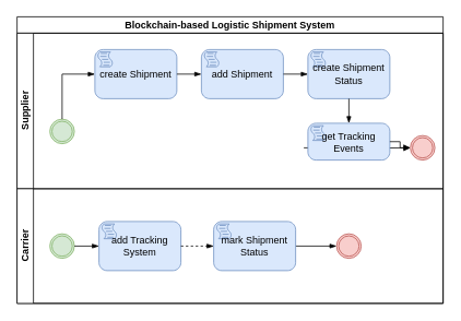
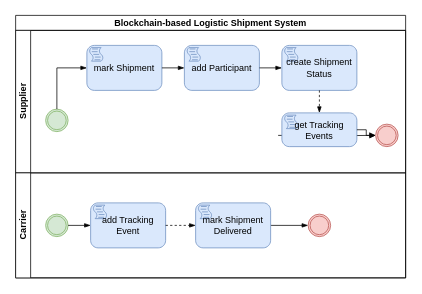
  <mxCell id="0" />
  <mxCell id="1" parent="0" />
  <mxCell id="2" value="Blockchain-based Logistic Shipment System" style="swimlane;html=1;childLayout=stackLayout;resizeParent=1;resizeParentMax=0;horizontal=1;startSize=20;horizontalStack=0;whiteSpace=wrap;" parent="1" vertex="1"><mxGeometry x="20" y="20" width="520" height="350" as="geometry" /></mxCell>
  <mxCell id="3" value="Supplier" style="swimlane;html=1;startSize=20;horizontal=0;" parent="2" vertex="1"><mxGeometry y="20" width="520" height="190" as="geometry" /></mxCell>
- <mxCell id="4" value="add Shipment" style="points=[[0.25,0,0],[0.5,0,0],[0.75,0,0],[1,0.25,0],[1,0.5,0],[1,0.75,0],[0.75,1,0],[0.5,1,0],[0.25,1,0],[0,0.75,0],[0,0.5,0],[0,0.25,0]];shape=mxgraph.bpmn.task;whiteSpace=wrap;rectStyle=rounded;size=10;html=1;container=1;expand=0;collapsible=0;taskMarker=script;fillColor=#dae8fc;strokeColor=#6c8ebf;" parent="3" vertex="1"><mxGeometry x="225" y="20" width="100" height="60" as="geometry" /></mxCell>
- <mxCell id="5" value="create Shipment" style="points=[[0.25,0,0],[0.5,0,0],[0.75,0,0],[1,0.25,0],[1,0.5,0],[1,0.75,0],[0.75,1,0],[0.5,1,0],[0.25,1,0],[0,0.75,0],[0,0.5,0],[0,0.25,0]];shape=mxgraph.bpmn.task;whiteSpace=wrap;rectStyle=rounded;size=10;html=1;container=1;expand=0;collapsible=0;taskMarker=script;fillColor=#dae8fc;strokeColor=#6c8ebf;" parent="3" vertex="1"><mxGeometry x="95" y="20" width="100" height="60" as="geometry" /></mxCell>
+ <mxCell id="4" value="add Participant" style="points=[[0.25,0,0],[0.5,0,0],[0.75,0,0],[1,0.25,0],[1,0.5,0],[1,0.75,0],[0.75,1,0],[0.5,1,0],[0.25,1,0],[0,0.75,0],[0,0.5,0],[0,0.25,0]];shape=mxgraph.bpmn.task;whiteSpace=wrap;rectStyle=rounded;size=10;html=1;container=1;expand=0;collapsible=0;taskMarker=script;fillColor=#dae8fc;strokeColor=#6c8ebf;" parent="3" vertex="1"><mxGeometry x="225" y="20" width="100" height="60" as="geometry" /></mxCell>
+ <mxCell id="5" value="mark Shipment" style="points=[[0.25,0,0],[0.5,0,0],[0.75,0,0],[1,0.25,0],[1,0.5,0],[1,0.75,0],[0.75,1,0],[0.5,1,0],[0.25,1,0],[0,0.75,0],[0,0.5,0],[0,0.25,0]];shape=mxgraph.bpmn.task;whiteSpace=wrap;rectStyle=rounded;size=10;html=1;container=1;expand=0;collapsible=0;taskMarker=script;fillColor=#dae8fc;strokeColor=#6c8ebf;" parent="3" vertex="1"><mxGeometry x="95" y="20" width="100" height="60" as="geometry" /></mxCell>
  <mxCell id="6" value="create Shipment Status" style="points=[[0.25,0,0],[0.5,0,0],[0.75,0,0],[1,0.25,0],[1,0.5,0],[1,0.75,0],[0.75,1,0],[0.5,1,0],[0.25,1,0],[0,0.75,0],[0,0.5,0],[0,0.25,0]];shape=mxgraph.bpmn.task;whiteSpace=wrap;rectStyle=rounded;size=10;html=1;container=1;expand=0;collapsible=0;taskMarker=script;fillColor=#dae8fc;strokeColor=#6c8ebf;" parent="3" vertex="1"><mxGeometry x="355" y="20" width="100" height="60" as="geometry" /></mxCell>
  <mxCell id="7" value="" style="edgeStyle=orthogonalEdgeStyle;rounded=0;orthogonalLoop=1;jettySize=auto;html=1;" parent="3" target="10" edge="1"><mxGeometry relative="1" as="geometry"><mxPoint x="350" y="140" as="sourcePoint" /></mxGeometry></mxCell>
  <mxCell id="8" value="get Tracking Events" style="points=[[0.25,0,0],[0.5,0,0],[0.75,0,0],[1,0.25,0],[1,0.5,0],[1,0.75,0],[0.75,1,0],[0.5,1,0],[0.25,1,0],[0,0.75,0],[0,0.5,0],[0,0.25,0]];shape=mxgraph.bpmn.task;rectStyle=rounded;size=10;html=1;container=1;expand=0;collapsible=0;taskMarker=script;fillColor=#dae8fc;strokeColor=#6c8ebf;whiteSpace=wrap;" parent="3" vertex="1"><mxGeometry x="355" y="110" width="100" height="45" as="geometry" /></mxCell>
  <mxCell id="9" value="" style="points=[[0.145,0.145,0],[0.5,0,0],[0.855,0.145,0],[1,0.5,0],[0.855,0.855,0],[0.5,1,0],[0.145,0.855,0],[0,0.5,0]];shape=mxgraph.bpmn.event;html=1;verticalLabelPosition=bottom;labelBackgroundColor=#ffffff;verticalAlign=top;align=center;perimeter=ellipsePerimeter;outlineConnect=0;aspect=fixed;outline=throwing;symbol=general;fillColor=#d5e8d4;strokeColor=#82b366;" parent="3" vertex="1"><mxGeometry x="40" y="105" width="30" height="30" as="geometry" /></mxCell>
  <mxCell id="10" value="" style="points=[[0.145,0.145,0],[0.5,0,0],[0.855,0.145,0],[1,0.5,0],[0.855,0.855,0],[0.5,1,0],[0.145,0.855,0],[0,0.5,0]];shape=mxgraph.bpmn.event;html=1;verticalLabelPosition=bottom;labelBackgroundColor=#ffffff;verticalAlign=top;align=center;perimeter=ellipsePerimeter;outlineConnect=0;aspect=fixed;outline=throwing;symbol=general;fillColor=#f8cecc;strokeColor=#b85450;" parent="3" vertex="1"><mxGeometry x="480" y="125" width="30" height="30" as="geometry" /></mxCell>
  <mxCell id="11" value="" style="edgeStyle=elbowEdgeStyle;fontSize=12;html=1;endArrow=blockThin;endFill=1;rounded=0;entryX=0;entryY=0.5;entryDx=0;entryDy=0;entryPerimeter=0;exitX=0.5;exitY=0;exitDx=0;exitDy=0;exitPerimeter=0;" parent="3" source="9" target="5" edge="1"><mxGeometry width="160" relative="1" as="geometry"><mxPoint x="70" y="95" as="sourcePoint" /><mxPoint x="375" y="160" as="targetPoint" /><Array as="points"><mxPoint x="55" y="80" /></Array></mxGeometry></mxCell>
  <mxCell id="12" value="" style="edgeStyle=orthogonalEdgeStyle;fontSize=12;html=1;endArrow=blockThin;endFill=1;rounded=0;exitX=1;exitY=0.5;exitDx=0;exitDy=0;exitPerimeter=0;entryX=0;entryY=0.5;entryDx=0;entryDy=0;entryPerimeter=0;" parent="3" source="4" target="6" edge="1"><mxGeometry width="160" relative="1" as="geometry"><mxPoint x="185" y="240" as="sourcePoint" /><mxPoint x="285" y="90" as="targetPoint" /></mxGeometry></mxCell>
- <mxCell id="13" value="" style="edgeStyle=orthogonalEdgeStyle;fontSize=12;html=1;endArrow=blockThin;endFill=1;rounded=0;exitX=0.5;exitY=1;exitDx=0;exitDy=0;exitPerimeter=0;entryX=0.5;entryY=0;entryDx=0;entryDy=0;entryPerimeter=0;" parent="3" source="6" target="8" edge="1"><mxGeometry width="160" relative="1" as="geometry"><mxPoint x="335" y="60" as="sourcePoint" /><mxPoint x="365" y="60" as="targetPoint" /></mxGeometry></mxCell>
+ <mxCell id="13" value="" style="edgeStyle=orthogonalEdgeStyle;fontSize=12;html=1;endArrow=blockThin;endFill=1;rounded=0;exitX=0.5;exitY=1;exitDx=0;exitDy=0;exitPerimeter=0;entryX=0.5;entryY=0;entryDx=0;entryDy=0;entryPerimeter=0;dashed=1;" parent="3" source="6" target="8" edge="1"><mxGeometry width="160" relative="1" as="geometry"><mxPoint x="335" y="60" as="sourcePoint" /><mxPoint x="365" y="60" as="targetPoint" /></mxGeometry></mxCell>
  <mxCell id="14" value="" style="edgeStyle=orthogonalEdgeStyle;fontSize=12;html=1;endArrow=blockThin;endFill=1;rounded=0;entryX=0;entryY=0.5;entryDx=0;entryDy=0;entryPerimeter=0;exitX=1;exitY=0.5;exitDx=0;exitDy=0;exitPerimeter=0;" parent="3" source="8" target="10" edge="1"><mxGeometry width="160" relative="1" as="geometry"><mxPoint x="350" y="140" as="sourcePoint" /><mxPoint x="415" y="120" as="targetPoint" /></mxGeometry></mxCell>
  <mxCell id="15" value="" style="edgeStyle=orthogonalEdgeStyle;fontSize=12;html=1;endArrow=blockThin;endFill=1;rounded=0;entryX=0;entryY=0.5;entryDx=0;entryDy=0;entryPerimeter=0;exitX=1;exitY=0.5;exitDx=0;exitDy=0;exitPerimeter=0;" parent="3" source="5" target="4" edge="1"><mxGeometry width="160" relative="1" as="geometry"><mxPoint x="150" y="90" as="sourcePoint" /><mxPoint x="148" y="230" as="targetPoint" /></mxGeometry></mxCell>
  <mxCell id="16" value="Carrier" style="swimlane;html=1;startSize=20;horizontal=0;" parent="2" vertex="1"><mxGeometry y="210" width="520" height="140" as="geometry" /></mxCell>
  <mxCell id="17" value="" style="points=[[0.145,0.145,0],[0.5,0,0],[0.855,0.145,0],[1,0.5,0],[0.855,0.855,0],[0.5,1,0],[0.145,0.855,0],[0,0.5,0]];shape=mxgraph.bpmn.event;html=1;verticalLabelPosition=bottom;labelBackgroundColor=#ffffff;verticalAlign=top;align=center;perimeter=ellipsePerimeter;outlineConnect=0;aspect=fixed;outline=throwing;symbol=general;fillColor=#d5e8d4;strokeColor=#82b366;" parent="16" vertex="1"><mxGeometry x="40" y="55" width="30" height="30" as="geometry" /></mxCell>
  <mxCell id="18" value="" style="points=[[0.145,0.145,0],[0.5,0,0],[0.855,0.145,0],[1,0.5,0],[0.855,0.855,0],[0.5,1,0],[0.145,0.855,0],[0,0.5,0]];shape=mxgraph.bpmn.event;html=1;verticalLabelPosition=bottom;labelBackgroundColor=#ffffff;verticalAlign=top;align=center;perimeter=ellipsePerimeter;outlineConnect=0;aspect=fixed;outline=throwing;symbol=general;fillColor=#f8cecc;strokeColor=#b85450;" parent="16" vertex="1"><mxGeometry x="390" y="55" width="30" height="30" as="geometry" /></mxCell>
  <mxCell id="19" value="" style="edgeStyle=orthogonalEdgeStyle;fontSize=12;html=1;endArrow=blockThin;endFill=1;rounded=0;entryX=0;entryY=0.5;entryDx=0;entryDy=0;entryPerimeter=0;exitX=1;exitY=0.5;exitDx=0;exitDy=0;exitPerimeter=0;" parent="16" source="22" target="18" edge="1"><mxGeometry width="160" relative="1" as="geometry"><mxPoint x="200" y="70" as="sourcePoint" /><mxPoint x="106" y="80" as="targetPoint" /></mxGeometry></mxCell>
- <mxCell id="20" value="add Tracking System" style="points=[[0.25,0,0],[0.5,0,0],[0.75,0,0],[1,0.25,0],[1,0.5,0],[1,0.75,0],[0.75,1,0],[0.5,1,0],[0.25,1,0],[0,0.75,0],[0,0.5,0],[0,0.25,0]];shape=mxgraph.bpmn.task;rectStyle=rounded;size=10;html=1;container=1;expand=0;collapsible=0;taskMarker=script;fillColor=#dae8fc;strokeColor=#6c8ebf;whiteSpace=wrap;" vertex="1" parent="16"><mxGeometry x="100" y="40" width="100" height="60" as="geometry" /></mxCell>
+ <mxCell id="20" value="add Tracking Event" style="points=[[0.25,0,0],[0.5,0,0],[0.75,0,0],[1,0.25,0],[1,0.5,0],[1,0.75,0],[0.75,1,0],[0.5,1,0],[0.25,1,0],[0,0.75,0],[0,0.5,0],[0,0.25,0]];shape=mxgraph.bpmn.task;rectStyle=rounded;size=10;html=1;container=1;expand=0;collapsible=0;taskMarker=script;fillColor=#dae8fc;strokeColor=#6c8ebf;whiteSpace=wrap;" vertex="1" parent="16"><mxGeometry x="100" y="40" width="100" height="60" as="geometry" /></mxCell>
  <mxCell id="21" value="" style="edgeStyle=orthogonalEdgeStyle;fontSize=12;html=1;endArrow=blockThin;endFill=1;rounded=0;entryX=0;entryY=0.5;entryDx=0;entryDy=0;entryPerimeter=0;exitX=1;exitY=0.5;exitDx=0;exitDy=0;exitPerimeter=0;dashed=1;" edge="1" parent="16" source="20" target="22"><mxGeometry width="160" relative="1" as="geometry"><mxPoint x="340" y="410" as="sourcePoint" /><mxPoint x="590" y="410" as="targetPoint" /></mxGeometry></mxCell>
- <mxCell id="22" value="mark Shipment Status" style="points=[[0.25,0,0],[0.5,0,0],[0.75,0,0],[1,0.25,0],[1,0.5,0],[1,0.75,0],[0.75,1,0],[0.5,1,0],[0.25,1,0],[0,0.75,0],[0,0.5,0],[0,0.25,0]];shape=mxgraph.bpmn.task;rectStyle=rounded;size=10;html=1;container=1;expand=0;collapsible=0;taskMarker=script;fillColor=#dae8fc;strokeColor=#6c8ebf;whiteSpace=wrap;" parent="16" vertex="1"><mxGeometry x="240" y="40" width="100" height="60" as="geometry" /></mxCell>
+ <mxCell id="22" value="mark Shipment Delivered" style="points=[[0.25,0,0],[0.5,0,0],[0.75,0,0],[1,0.25,0],[1,0.5,0],[1,0.75,0],[0.75,1,0],[0.5,1,0],[0.25,1,0],[0,0.75,0],[0,0.5,0],[0,0.25,0]];shape=mxgraph.bpmn.task;rectStyle=rounded;size=10;html=1;container=1;expand=0;collapsible=0;taskMarker=script;fillColor=#dae8fc;strokeColor=#6c8ebf;whiteSpace=wrap;" parent="16" vertex="1"><mxGeometry x="240" y="40" width="100" height="60" as="geometry" /></mxCell>
  <mxCell id="23" value="" style="edgeStyle=orthogonalEdgeStyle;fontSize=12;html=1;endArrow=blockThin;endFill=1;rounded=0;exitX=1;exitY=0.5;exitDx=0;exitDy=0;exitPerimeter=0;entryX=0;entryY=0.5;entryDx=0;entryDy=0;entryPerimeter=0;" edge="1" parent="16" source="17" target="20"><mxGeometry width="160" relative="1" as="geometry"><mxPoint x="210" y="80" as="sourcePoint" /><mxPoint x="100" y="70" as="targetPoint" /></mxGeometry></mxCell>
